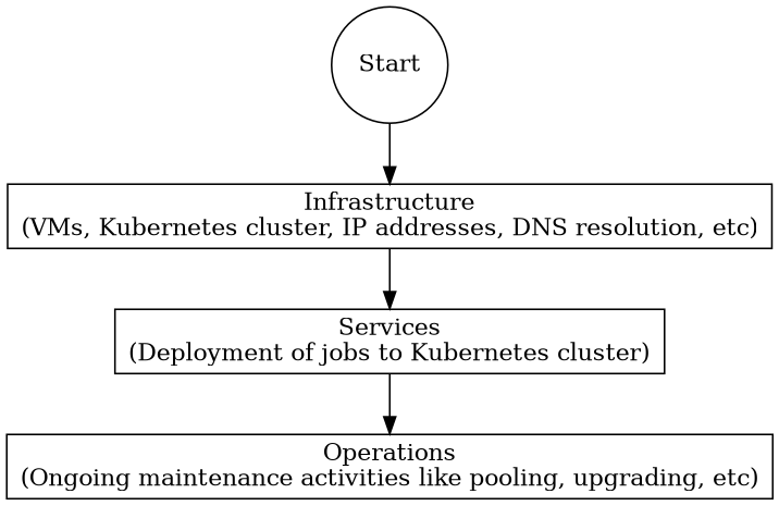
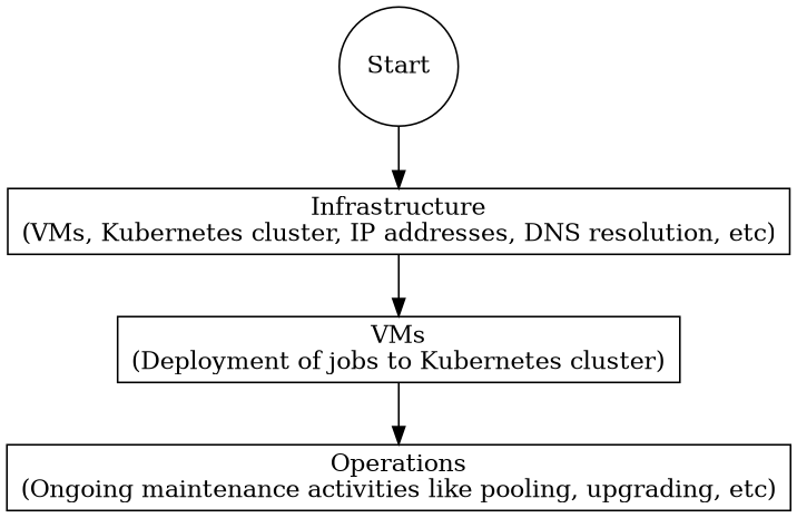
  digraph {
    node [fillcolor=white shape=box style=filled]
    Start [shape=circle]
    n2 [label="Infrastructure\n(VMs, Kubernetes cluster, IP addresses, DNS resolution, etc)"]
-   n3 [label="Services\n(Deployment of jobs to Kubernetes cluster)"]
+   n3 [label="VMs\n(Deployment of jobs to Kubernetes cluster)"]
    n4 [label="Operations\n(Ongoing maintenance activities like pooling, upgrading, etc)"]
    Start -> n2
    n2 -> n3
    n3 -> n4
  }
